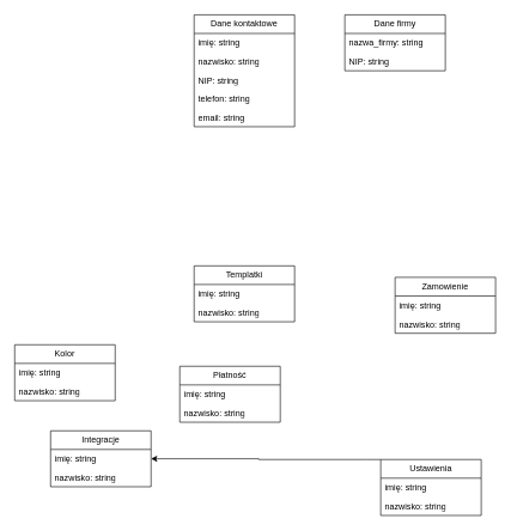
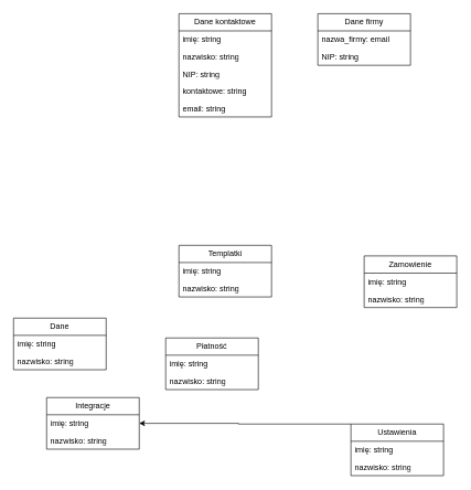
  <mxCell id="0" />
  <mxCell id="1" parent="0" />
  <mxCell id="2" value="Dane kontaktowe" style="swimlane;fontStyle=0;childLayout=stackLayout;horizontal=1;startSize=26;fillColor=none;horizontalStack=0;resizeParent=1;resizeParentMax=0;resizeLast=0;collapsible=1;marginBottom=0;whiteSpace=wrap;html=1;" parent="1" vertex="1"><mxGeometry x="270" y="20" width="140" height="156" as="geometry" /></mxCell>
  <mxCell id="3" value="&lt;div&gt;imię: string&lt;/div&gt;" style="text;strokeColor=none;fillColor=none;align=left;verticalAlign=top;spacingLeft=4;spacingRight=4;overflow=hidden;rotatable=0;points=[[0,0.5],[1,0.5]];portConstraint=eastwest;whiteSpace=wrap;html=1;" parent="2" vertex="1"><mxGeometry y="26" width="140" height="26" as="geometry" /></mxCell>
  <mxCell id="4" value="nazwisko: string" style="text;strokeColor=none;fillColor=none;align=left;verticalAlign=top;spacingLeft=4;spacingRight=4;overflow=hidden;rotatable=0;points=[[0,0.5],[1,0.5]];portConstraint=eastwest;whiteSpace=wrap;html=1;" parent="2" vertex="1"><mxGeometry y="52" width="140" height="26" as="geometry" /></mxCell>
  <mxCell id="5" value="NIP: string" style="text;strokeColor=none;fillColor=none;align=left;verticalAlign=top;spacingLeft=4;spacingRight=4;overflow=hidden;rotatable=0;points=[[0,0.5],[1,0.5]];portConstraint=eastwest;whiteSpace=wrap;html=1;" parent="2" vertex="1"><mxGeometry y="78" width="140" height="26" as="geometry" /></mxCell>
- <mxCell id="6" value="&lt;div&gt;telefon: string&lt;/div&gt;" style="text;strokeColor=none;fillColor=none;align=left;verticalAlign=top;spacingLeft=4;spacingRight=4;overflow=hidden;rotatable=0;points=[[0,0.5],[1,0.5]];portConstraint=eastwest;whiteSpace=wrap;html=1;" parent="2" vertex="1"><mxGeometry y="104" width="140" height="26" as="geometry" /></mxCell>
+ <mxCell id="6" value="&lt;div&gt;kontaktowe: string&lt;/div&gt;" style="text;strokeColor=none;fillColor=none;align=left;verticalAlign=top;spacingLeft=4;spacingRight=4;overflow=hidden;rotatable=0;points=[[0,0.5],[1,0.5]];portConstraint=eastwest;whiteSpace=wrap;html=1;" parent="2" vertex="1"><mxGeometry y="104" width="140" height="26" as="geometry" /></mxCell>
  <mxCell id="7" value="email: string" style="text;strokeColor=none;fillColor=none;align=left;verticalAlign=top;spacingLeft=4;spacingRight=4;overflow=hidden;rotatable=0;points=[[0,0.5],[1,0.5]];portConstraint=eastwest;whiteSpace=wrap;html=1;" parent="2" vertex="1"><mxGeometry y="130" width="140" height="26" as="geometry" /></mxCell>
  <mxCell id="8" value="Dane firmy" style="swimlane;fontStyle=0;childLayout=stackLayout;horizontal=1;startSize=26;fillColor=none;horizontalStack=0;resizeParent=1;resizeParentMax=0;resizeLast=0;collapsible=1;marginBottom=0;whiteSpace=wrap;html=1;" parent="1" vertex="1"><mxGeometry x="480" y="20" width="140" height="78" as="geometry" /></mxCell>
- <mxCell id="9" value="&lt;div&gt;nazwa_firmy: string&lt;br&gt;&lt;/div&gt;" style="text;strokeColor=none;fillColor=none;align=left;verticalAlign=top;spacingLeft=4;spacingRight=4;overflow=hidden;rotatable=0;points=[[0,0.5],[1,0.5]];portConstraint=eastwest;whiteSpace=wrap;html=1;" parent="8" vertex="1"><mxGeometry y="26" width="140" height="26" as="geometry" /></mxCell>
+ <mxCell id="9" value="&lt;div&gt;nazwa_firmy: email&lt;br&gt;&lt;/div&gt;" style="text;strokeColor=none;fillColor=none;align=left;verticalAlign=top;spacingLeft=4;spacingRight=4;overflow=hidden;rotatable=0;points=[[0,0.5],[1,0.5]];portConstraint=eastwest;whiteSpace=wrap;html=1;" parent="8" vertex="1"><mxGeometry y="26" width="140" height="26" as="geometry" /></mxCell>
  <mxCell id="10" value="NIP: string" style="text;strokeColor=none;fillColor=none;align=left;verticalAlign=top;spacingLeft=4;spacingRight=4;overflow=hidden;rotatable=0;points=[[0,0.5],[1,0.5]];portConstraint=eastwest;whiteSpace=wrap;html=1;" parent="8" vertex="1"><mxGeometry y="52" width="140" height="26" as="geometry" /></mxCell>
  <mxCell id="11" value="Integracje" style="swimlane;fontStyle=0;childLayout=stackLayout;horizontal=1;startSize=26;fillColor=none;horizontalStack=0;resizeParent=1;resizeParentMax=0;resizeLast=0;collapsible=1;marginBottom=0;whiteSpace=wrap;html=1;" vertex="1" parent="1"><mxGeometry x="70" y="600" width="140" height="78" as="geometry" /></mxCell>
  <mxCell id="12" value="&lt;div&gt;imię: string&lt;/div&gt;" style="text;strokeColor=none;fillColor=none;align=left;verticalAlign=top;spacingLeft=4;spacingRight=4;overflow=hidden;rotatable=0;points=[[0,0.5],[1,0.5]];portConstraint=eastwest;whiteSpace=wrap;html=1;" vertex="1" parent="11"><mxGeometry y="26" width="140" height="26" as="geometry" /></mxCell>
  <mxCell id="13" value="nazwisko: string" style="text;strokeColor=none;fillColor=none;align=left;verticalAlign=top;spacingLeft=4;spacingRight=4;overflow=hidden;rotatable=0;points=[[0,0.5],[1,0.5]];portConstraint=eastwest;whiteSpace=wrap;html=1;" vertex="1" parent="11"><mxGeometry y="52" width="140" height="26" as="geometry" /></mxCell>
  <mxCell id="14" value="&lt;div&gt;Templatki&lt;/div&gt;" style="swimlane;fontStyle=0;childLayout=stackLayout;horizontal=1;startSize=26;fillColor=none;horizontalStack=0;resizeParent=1;resizeParentMax=0;resizeLast=0;collapsible=1;marginBottom=0;whiteSpace=wrap;html=1;" vertex="1" parent="1"><mxGeometry x="270" y="370" width="140" height="78" as="geometry" /></mxCell>
  <mxCell id="15" value="&lt;div&gt;imię: string&lt;/div&gt;" style="text;strokeColor=none;fillColor=none;align=left;verticalAlign=top;spacingLeft=4;spacingRight=4;overflow=hidden;rotatable=0;points=[[0,0.5],[1,0.5]];portConstraint=eastwest;whiteSpace=wrap;html=1;" vertex="1" parent="14"><mxGeometry y="26" width="140" height="26" as="geometry" /></mxCell>
  <mxCell id="16" value="nazwisko: string" style="text;strokeColor=none;fillColor=none;align=left;verticalAlign=top;spacingLeft=4;spacingRight=4;overflow=hidden;rotatable=0;points=[[0,0.5],[1,0.5]];portConstraint=eastwest;whiteSpace=wrap;html=1;" vertex="1" parent="14"><mxGeometry y="52" width="140" height="26" as="geometry" /></mxCell>
  <mxCell id="17" value="Zamowienie" style="swimlane;fontStyle=0;childLayout=stackLayout;horizontal=1;startSize=26;fillColor=none;horizontalStack=0;resizeParent=1;resizeParentMax=0;resizeLast=0;collapsible=1;marginBottom=0;whiteSpace=wrap;html=1;" vertex="1" parent="1"><mxGeometry x="550" y="386" width="140" height="78" as="geometry" /></mxCell>
  <mxCell id="18" value="&lt;div&gt;imię: string&lt;/div&gt;" style="text;strokeColor=none;fillColor=none;align=left;verticalAlign=top;spacingLeft=4;spacingRight=4;overflow=hidden;rotatable=0;points=[[0,0.5],[1,0.5]];portConstraint=eastwest;whiteSpace=wrap;html=1;" vertex="1" parent="17"><mxGeometry y="26" width="140" height="26" as="geometry" /></mxCell>
  <mxCell id="19" value="nazwisko: string" style="text;strokeColor=none;fillColor=none;align=left;verticalAlign=top;spacingLeft=4;spacingRight=4;overflow=hidden;rotatable=0;points=[[0,0.5],[1,0.5]];portConstraint=eastwest;whiteSpace=wrap;html=1;" vertex="1" parent="17"><mxGeometry y="52" width="140" height="26" as="geometry" /></mxCell>
- <mxCell id="20" value="&lt;div&gt;Kolor&lt;/div&gt;" style="swimlane;fontStyle=0;childLayout=stackLayout;horizontal=1;startSize=26;fillColor=none;horizontalStack=0;resizeParent=1;resizeParentMax=0;resizeLast=0;collapsible=1;marginBottom=0;whiteSpace=wrap;html=1;" vertex="1" parent="1"><mxGeometry x="20" y="480" width="140" height="78" as="geometry" /></mxCell>
+ <mxCell id="20" value="&lt;div&gt;Dane&lt;/div&gt;" style="swimlane;fontStyle=0;childLayout=stackLayout;horizontal=1;startSize=26;fillColor=none;horizontalStack=0;resizeParent=1;resizeParentMax=0;resizeLast=0;collapsible=1;marginBottom=0;whiteSpace=wrap;html=1;" vertex="1" parent="1"><mxGeometry x="20" y="480" width="140" height="78" as="geometry" /></mxCell>
  <mxCell id="21" value="&lt;div&gt;imię: string&lt;/div&gt;" style="text;strokeColor=none;fillColor=none;align=left;verticalAlign=top;spacingLeft=4;spacingRight=4;overflow=hidden;rotatable=0;points=[[0,0.5],[1,0.5]];portConstraint=eastwest;whiteSpace=wrap;html=1;" vertex="1" parent="20"><mxGeometry y="26" width="140" height="26" as="geometry" /></mxCell>
  <mxCell id="22" value="nazwisko: string" style="text;strokeColor=none;fillColor=none;align=left;verticalAlign=top;spacingLeft=4;spacingRight=4;overflow=hidden;rotatable=0;points=[[0,0.5],[1,0.5]];portConstraint=eastwest;whiteSpace=wrap;html=1;" vertex="1" parent="20"><mxGeometry y="52" width="140" height="26" as="geometry" /></mxCell>
  <mxCell id="23" value="Płatność" style="swimlane;fontStyle=0;childLayout=stackLayout;horizontal=1;startSize=26;fillColor=none;horizontalStack=0;resizeParent=1;resizeParentMax=0;resizeLast=0;collapsible=1;marginBottom=0;whiteSpace=wrap;html=1;" vertex="1" parent="1"><mxGeometry x="250" y="510" width="140" height="78" as="geometry" /></mxCell>
  <mxCell id="24" value="&lt;div&gt;imię: string&lt;/div&gt;" style="text;strokeColor=none;fillColor=none;align=left;verticalAlign=top;spacingLeft=4;spacingRight=4;overflow=hidden;rotatable=0;points=[[0,0.5],[1,0.5]];portConstraint=eastwest;whiteSpace=wrap;html=1;" vertex="1" parent="23"><mxGeometry y="26" width="140" height="26" as="geometry" /></mxCell>
  <mxCell id="25" value="nazwisko: string" style="text;strokeColor=none;fillColor=none;align=left;verticalAlign=top;spacingLeft=4;spacingRight=4;overflow=hidden;rotatable=0;points=[[0,0.5],[1,0.5]];portConstraint=eastwest;whiteSpace=wrap;html=1;" vertex="1" parent="23"><mxGeometry y="52" width="140" height="26" as="geometry" /></mxCell>
  <mxCell id="26" style="edgeStyle=orthogonalEdgeStyle;rounded=0;orthogonalLoop=1;jettySize=auto;html=1;exitX=0;exitY=0;exitDx=0;exitDy=0;entryX=1;entryY=0.5;entryDx=0;entryDy=0;" edge="1" parent="1" source="27" target="12"><mxGeometry relative="1" as="geometry"><Array as="points"><mxPoint x="510" y="640" /><mxPoint x="360" y="640" /><mxPoint x="360" y="639" /></Array></mxGeometry></mxCell>
  <mxCell id="27" value="Ustawienia" style="swimlane;fontStyle=0;childLayout=stackLayout;horizontal=1;startSize=26;fillColor=none;horizontalStack=0;resizeParent=1;resizeParentMax=0;resizeLast=0;collapsible=1;marginBottom=0;whiteSpace=wrap;html=1;" vertex="1" parent="1"><mxGeometry x="530" y="640" width="140" height="78" as="geometry" /></mxCell>
  <mxCell id="28" value="&lt;div&gt;imię: string&lt;/div&gt;" style="text;strokeColor=none;fillColor=none;align=left;verticalAlign=top;spacingLeft=4;spacingRight=4;overflow=hidden;rotatable=0;points=[[0,0.5],[1,0.5]];portConstraint=eastwest;whiteSpace=wrap;html=1;" vertex="1" parent="27"><mxGeometry y="26" width="140" height="26" as="geometry" /></mxCell>
  <mxCell id="29" value="nazwisko: string" style="text;strokeColor=none;fillColor=none;align=left;verticalAlign=top;spacingLeft=4;spacingRight=4;overflow=hidden;rotatable=0;points=[[0,0.5],[1,0.5]];portConstraint=eastwest;whiteSpace=wrap;html=1;" vertex="1" parent="27"><mxGeometry y="52" width="140" height="26" as="geometry" /></mxCell>
